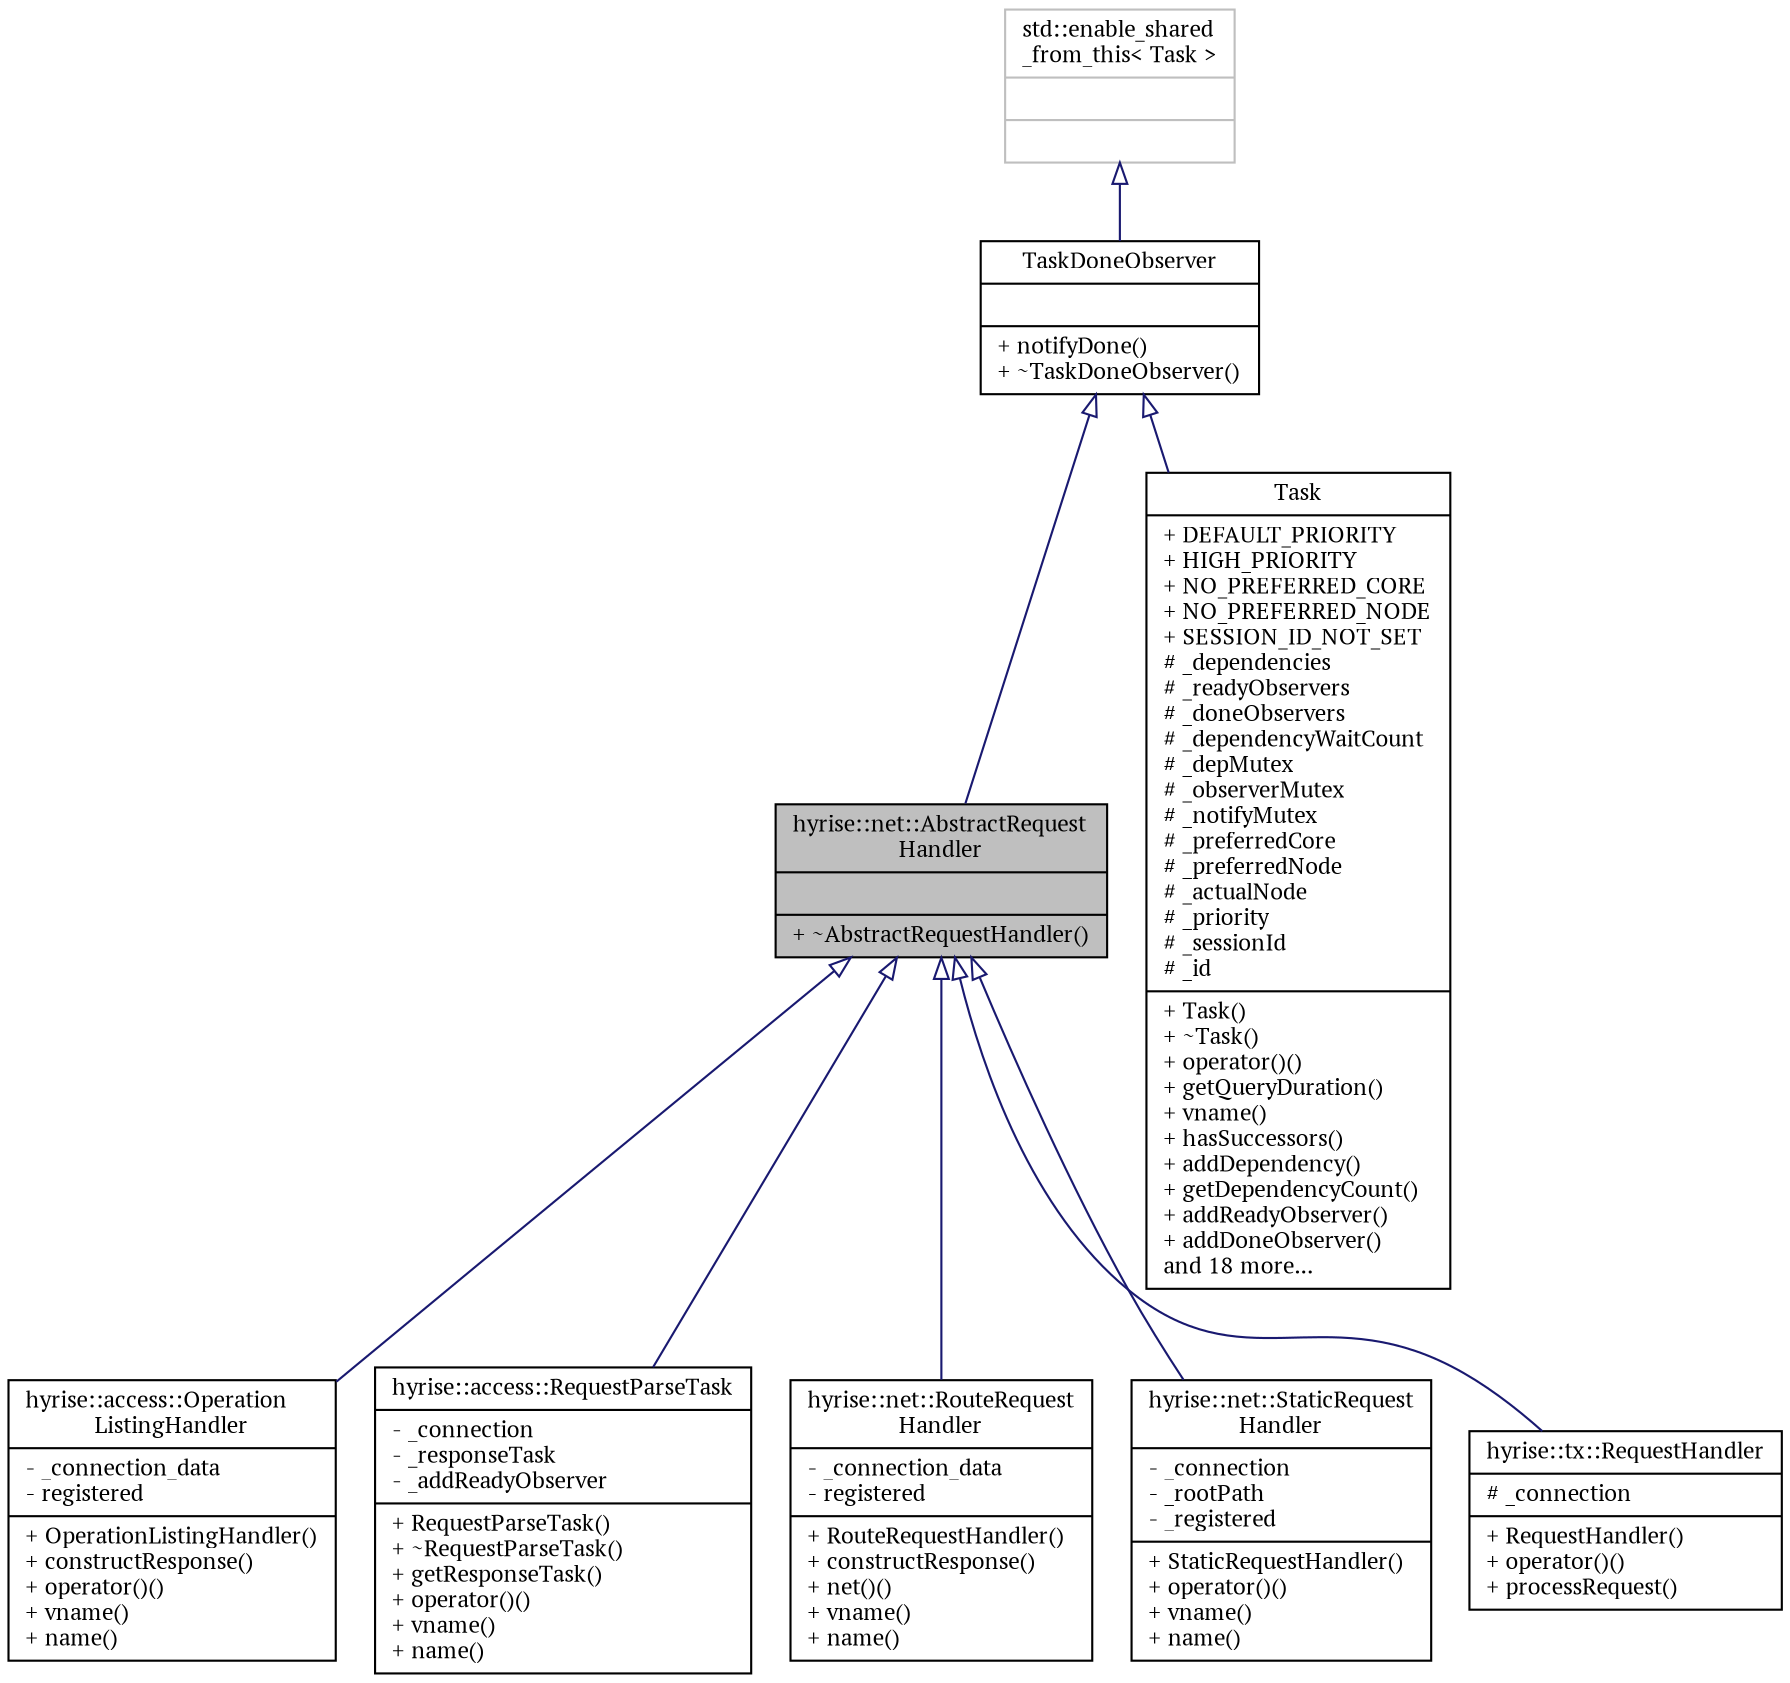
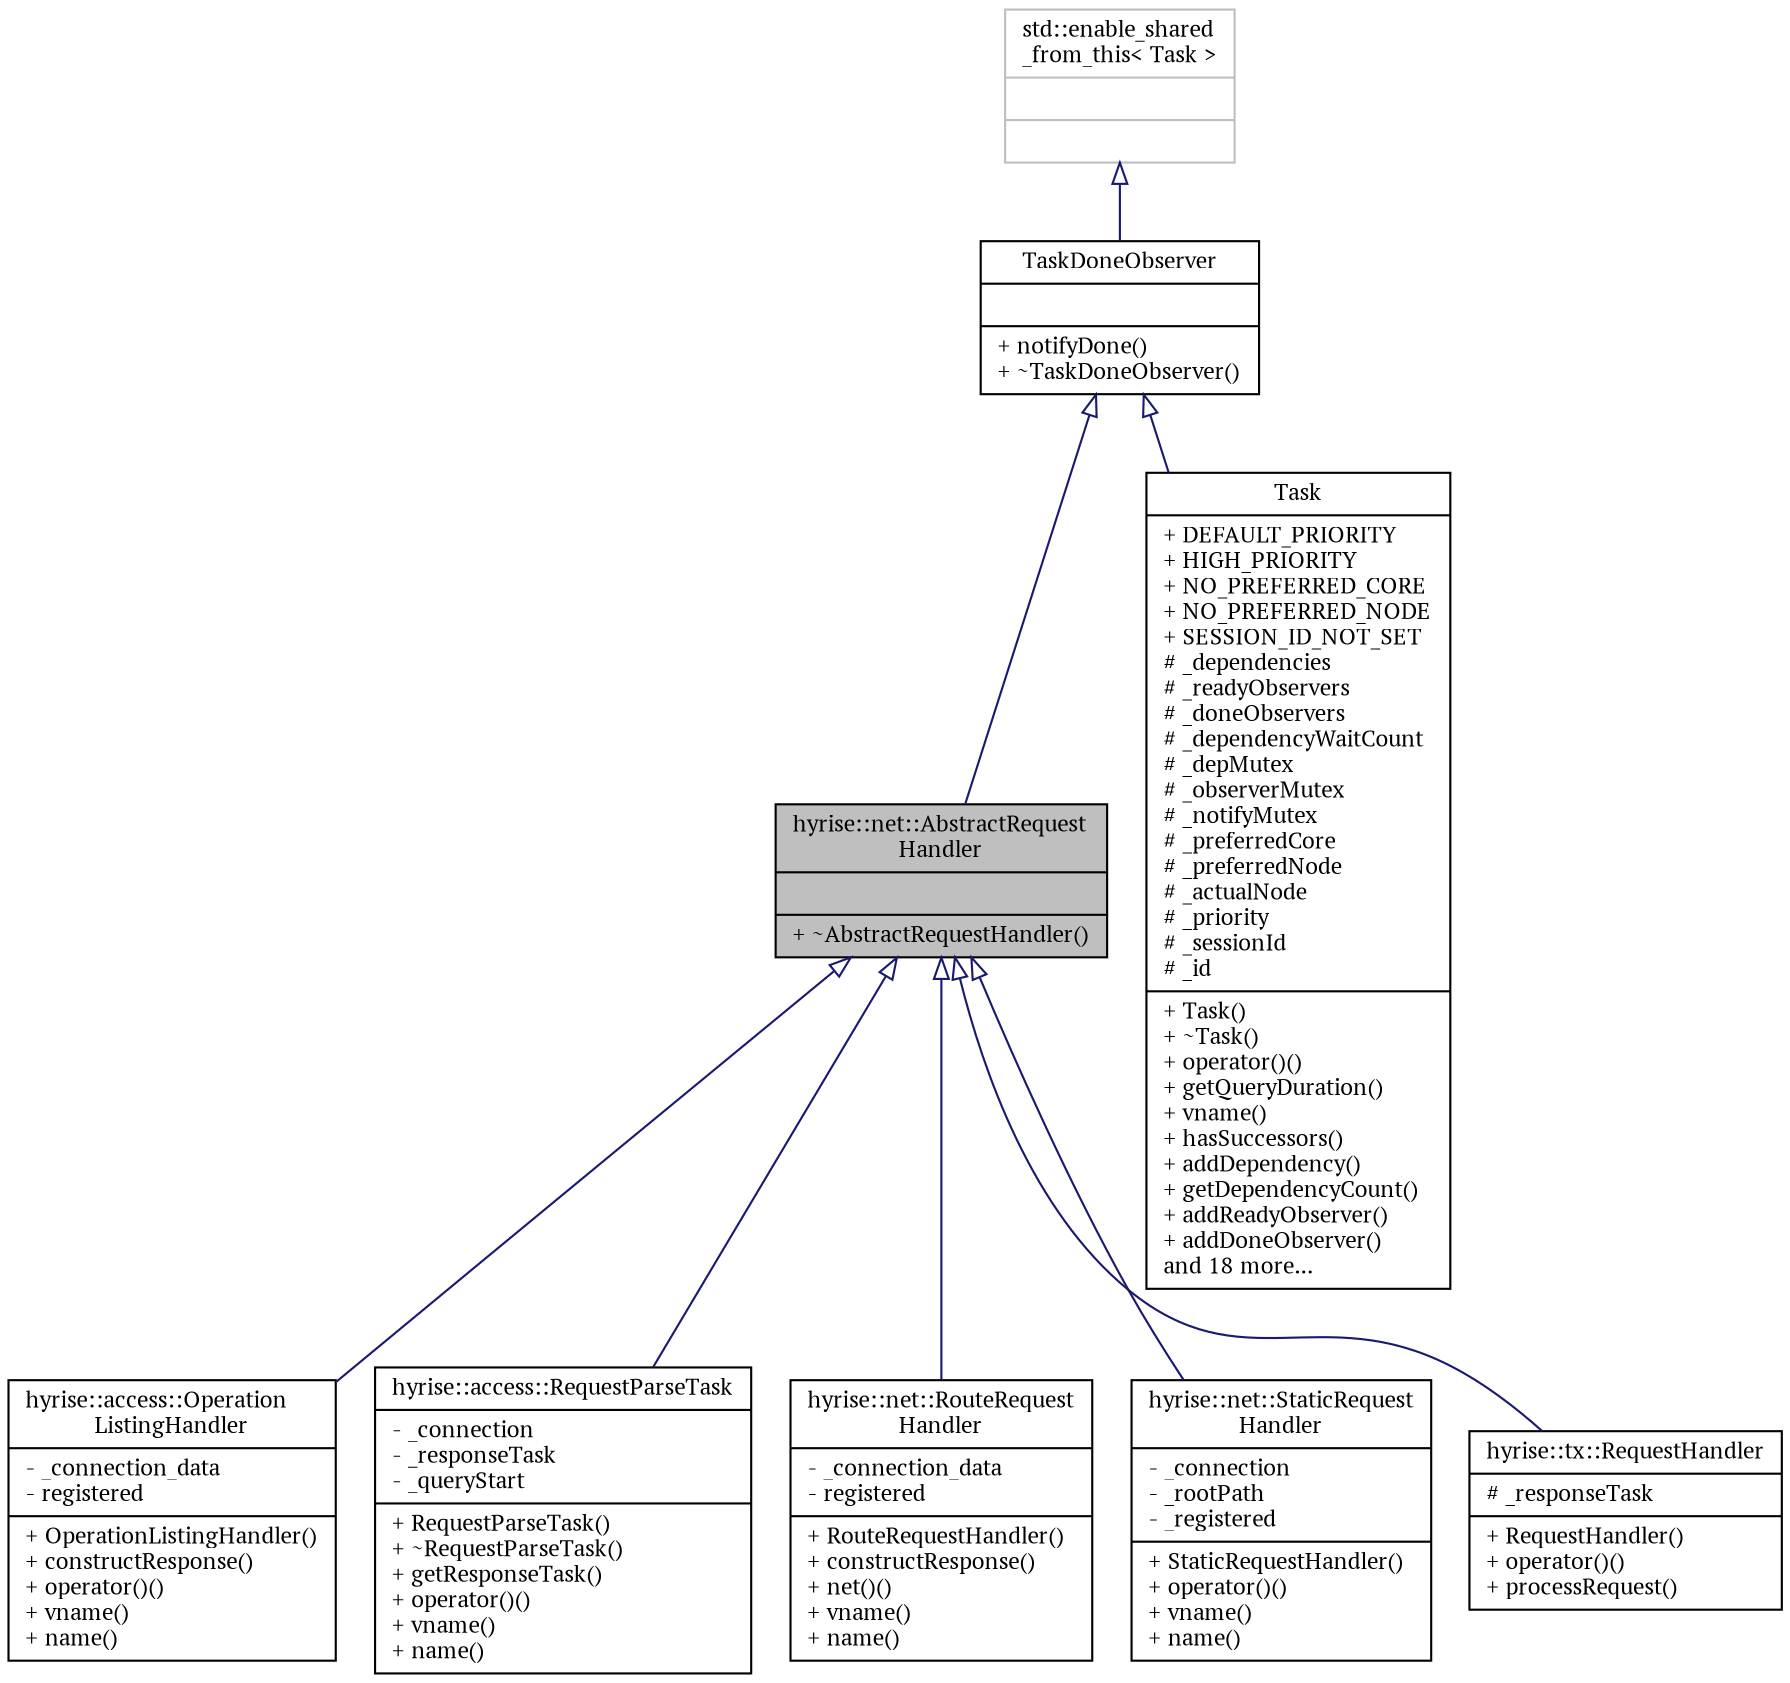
  digraph {
    fontname="PT Serif"
    node [color=black fillcolor=white fontname="PT Serif" fontsize=11 shape=record style=filled]
    edge [arrowtail=onormal color=midnightblue dir=back fontname="PT Serif" fontsize=11 labelfontname=Helvetica labelfontsize=11 style=solid]
    n1 [fillcolor=grey75 fontcolor=black height=0.2 label="{hyrise::net::AbstractRequest\lHandler\n||+ ~AbstractRequestHandler()\l}" width=0.4]
    n2 [height=0.2 label="{hyrise::access::Operation\lListingHandler\n|- _connection_data\l- registered\l|+ OperationListingHandler()\l+ constructResponse()\l+ operator()()\l+ vname()\l+ name()\l}" width=0.4]
-   n3 [height=0.2 label="{hyrise::access::RequestParseTask\n|- _connection\l- _responseTask\l- _addReadyObserver\l|+ RequestParseTask()\l+ ~RequestParseTask()\l+ getResponseTask()\l+ operator()()\l+ vname()\l+ name()\l}" width=0.4]
+   n3 [height=0.2 label="{hyrise::access::RequestParseTask\n|- _connection\l- _responseTask\l- _queryStart\l|+ RequestParseTask()\l+ ~RequestParseTask()\l+ getResponseTask()\l+ operator()()\l+ vname()\l+ name()\l}" width=0.4]
    n4 [height=0.2 label="{hyrise::net::RouteRequest\lHandler\n|- _connection_data\l- registered\l|+ RouteRequestHandler()\l+ constructResponse()\l+ net()()\l+ vname()\l+ name()\l}" width=0.4]
    n5 [height=0.2 label="{hyrise::net::StaticRequest\lHandler\n|- _connection\l- _rootPath\l- _registered\l|+ StaticRequestHandler()\l+ operator()()\l+ vname()\l+ name()\l}" width=0.4]
-   n6 [height=0.2 label="{hyrise::tx::RequestHandler\n|# _connection\l|+ RequestHandler()\l+ operator()()\l+ processRequest()\l}" width=0.4]
+   n6 [height=0.2 label="{hyrise::tx::RequestHandler\n|# _responseTask\l|+ RequestHandler()\l+ operator()()\l+ processRequest()\l}" width=0.4]
    n7 [height=0.2 label="{Task\n|+ DEFAULT_PRIORITY\l+ HIGH_PRIORITY\l+ NO_PREFERRED_CORE\l+ NO_PREFERRED_NODE\l+ SESSION_ID_NOT_SET\l# _dependencies\l# _readyObservers\l# _doneObservers\l# _dependencyWaitCount\l# _depMutex\l# _observerMutex\l# _notifyMutex\l# _preferredCore\l# _preferredNode\l# _actualNode\l# _priority\l# _sessionId\l# _id\l|+ Task()\l+ ~Task()\l+ operator()()\l+ getQueryDuration()\l+ vname()\l+ hasSuccessors()\l+ addDependency()\l+ getDependencyCount()\l+ addReadyObserver()\l+ addDoneObserver()\land 18 more...\l}" width=0.4]
    n8 [height=0.2 label="{TaskDoneObserver\n||+ notifyDone()\l+ ~TaskDoneObserver()\l}" width=0.4]
    n9 [color=grey75 height=0.2 label="{std::enable_shared\l_from_this\< Task \>\n||}" width=0.4]
    n1 -> n2
    n1 -> n3
    n1 -> n4
    n1 -> n5
    n1 -> n6
    n8 -> n1
    n8 -> n7
    n9 -> n8
  }
